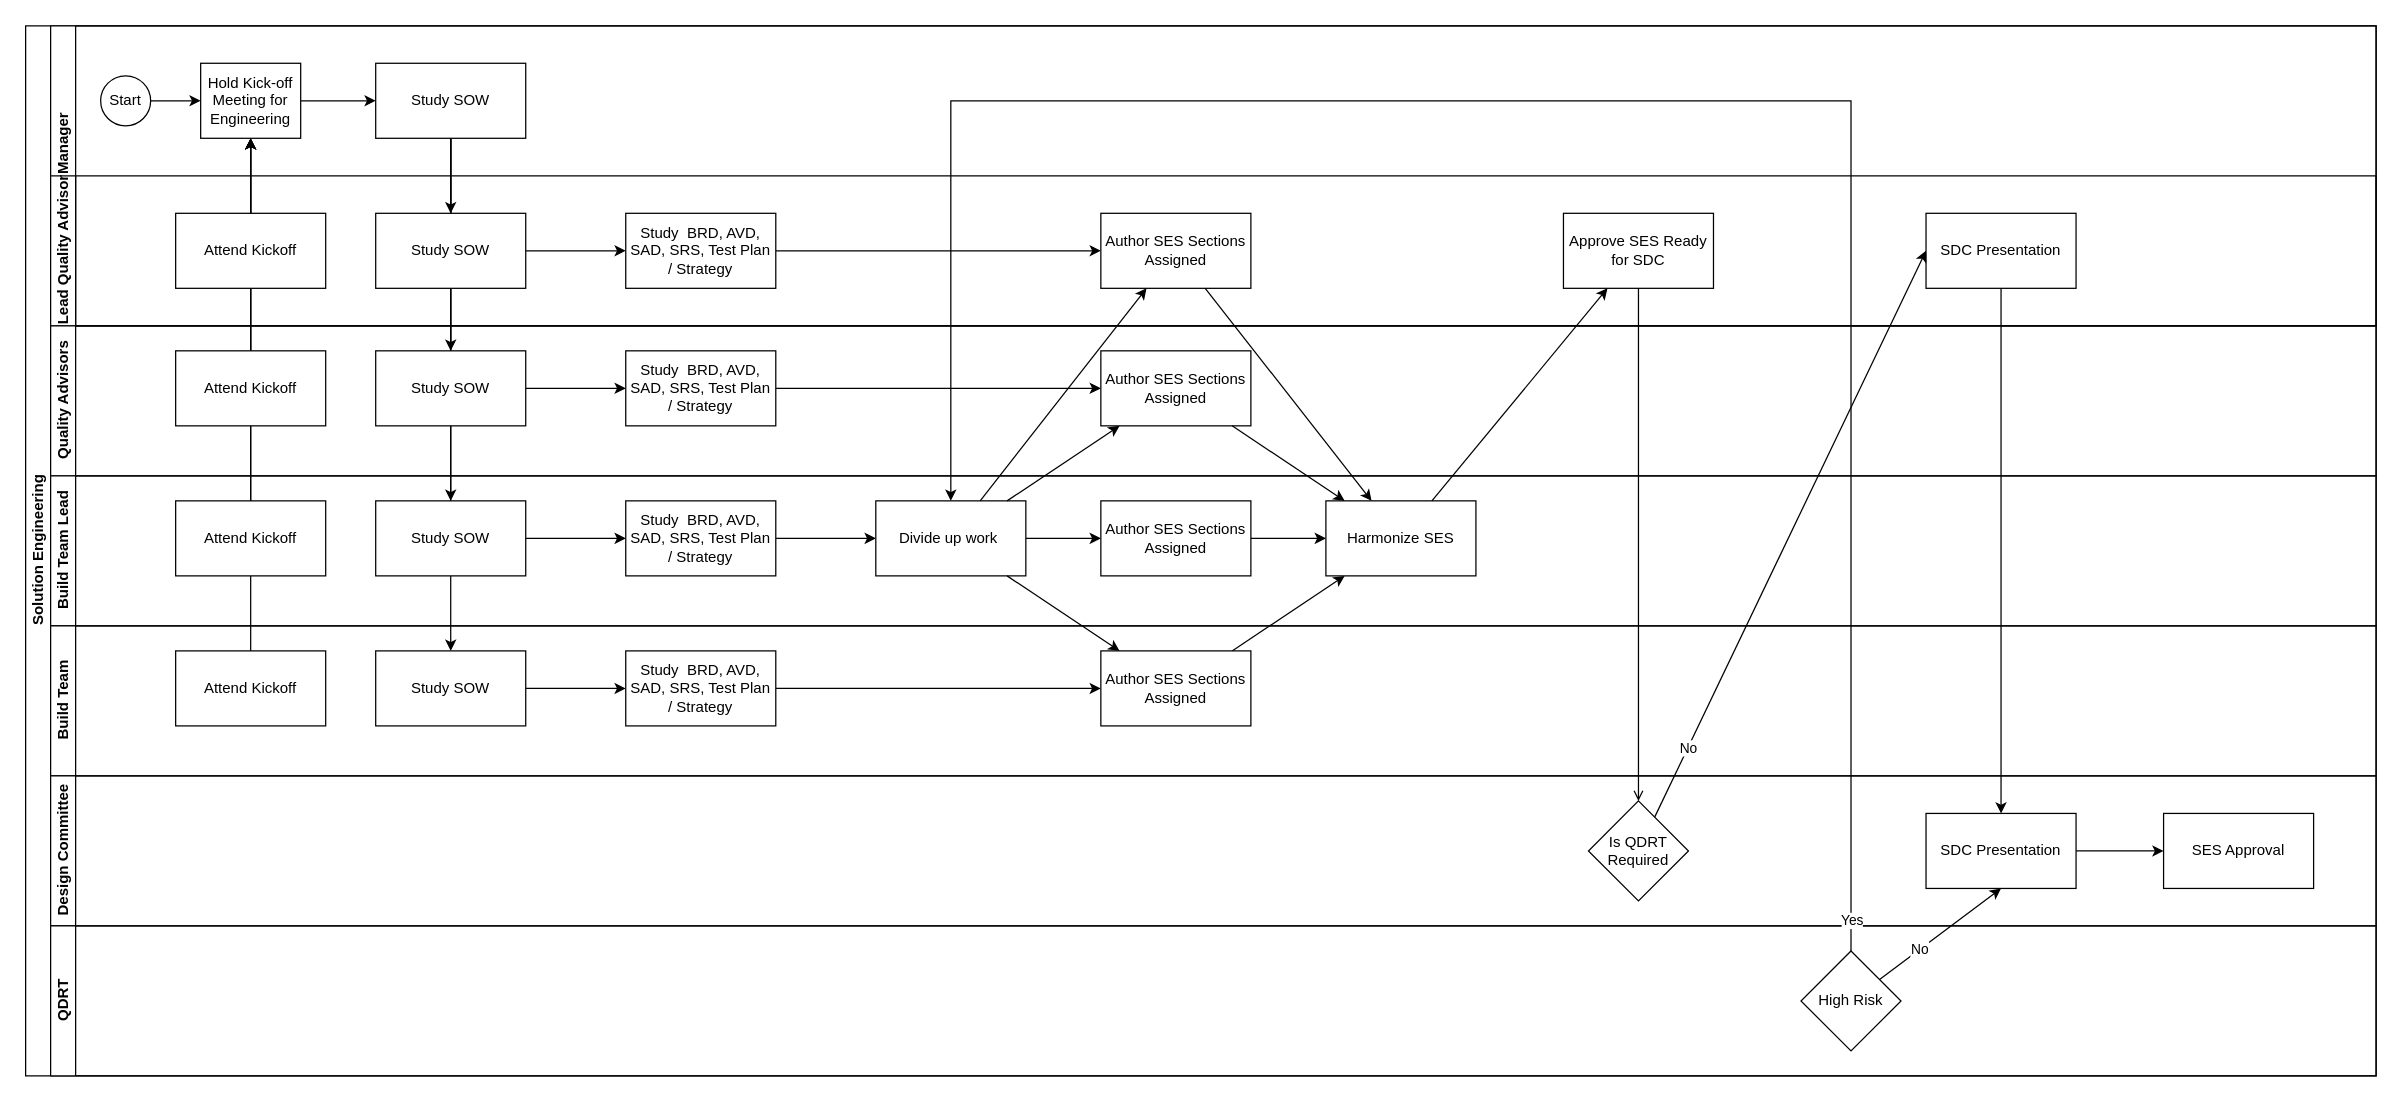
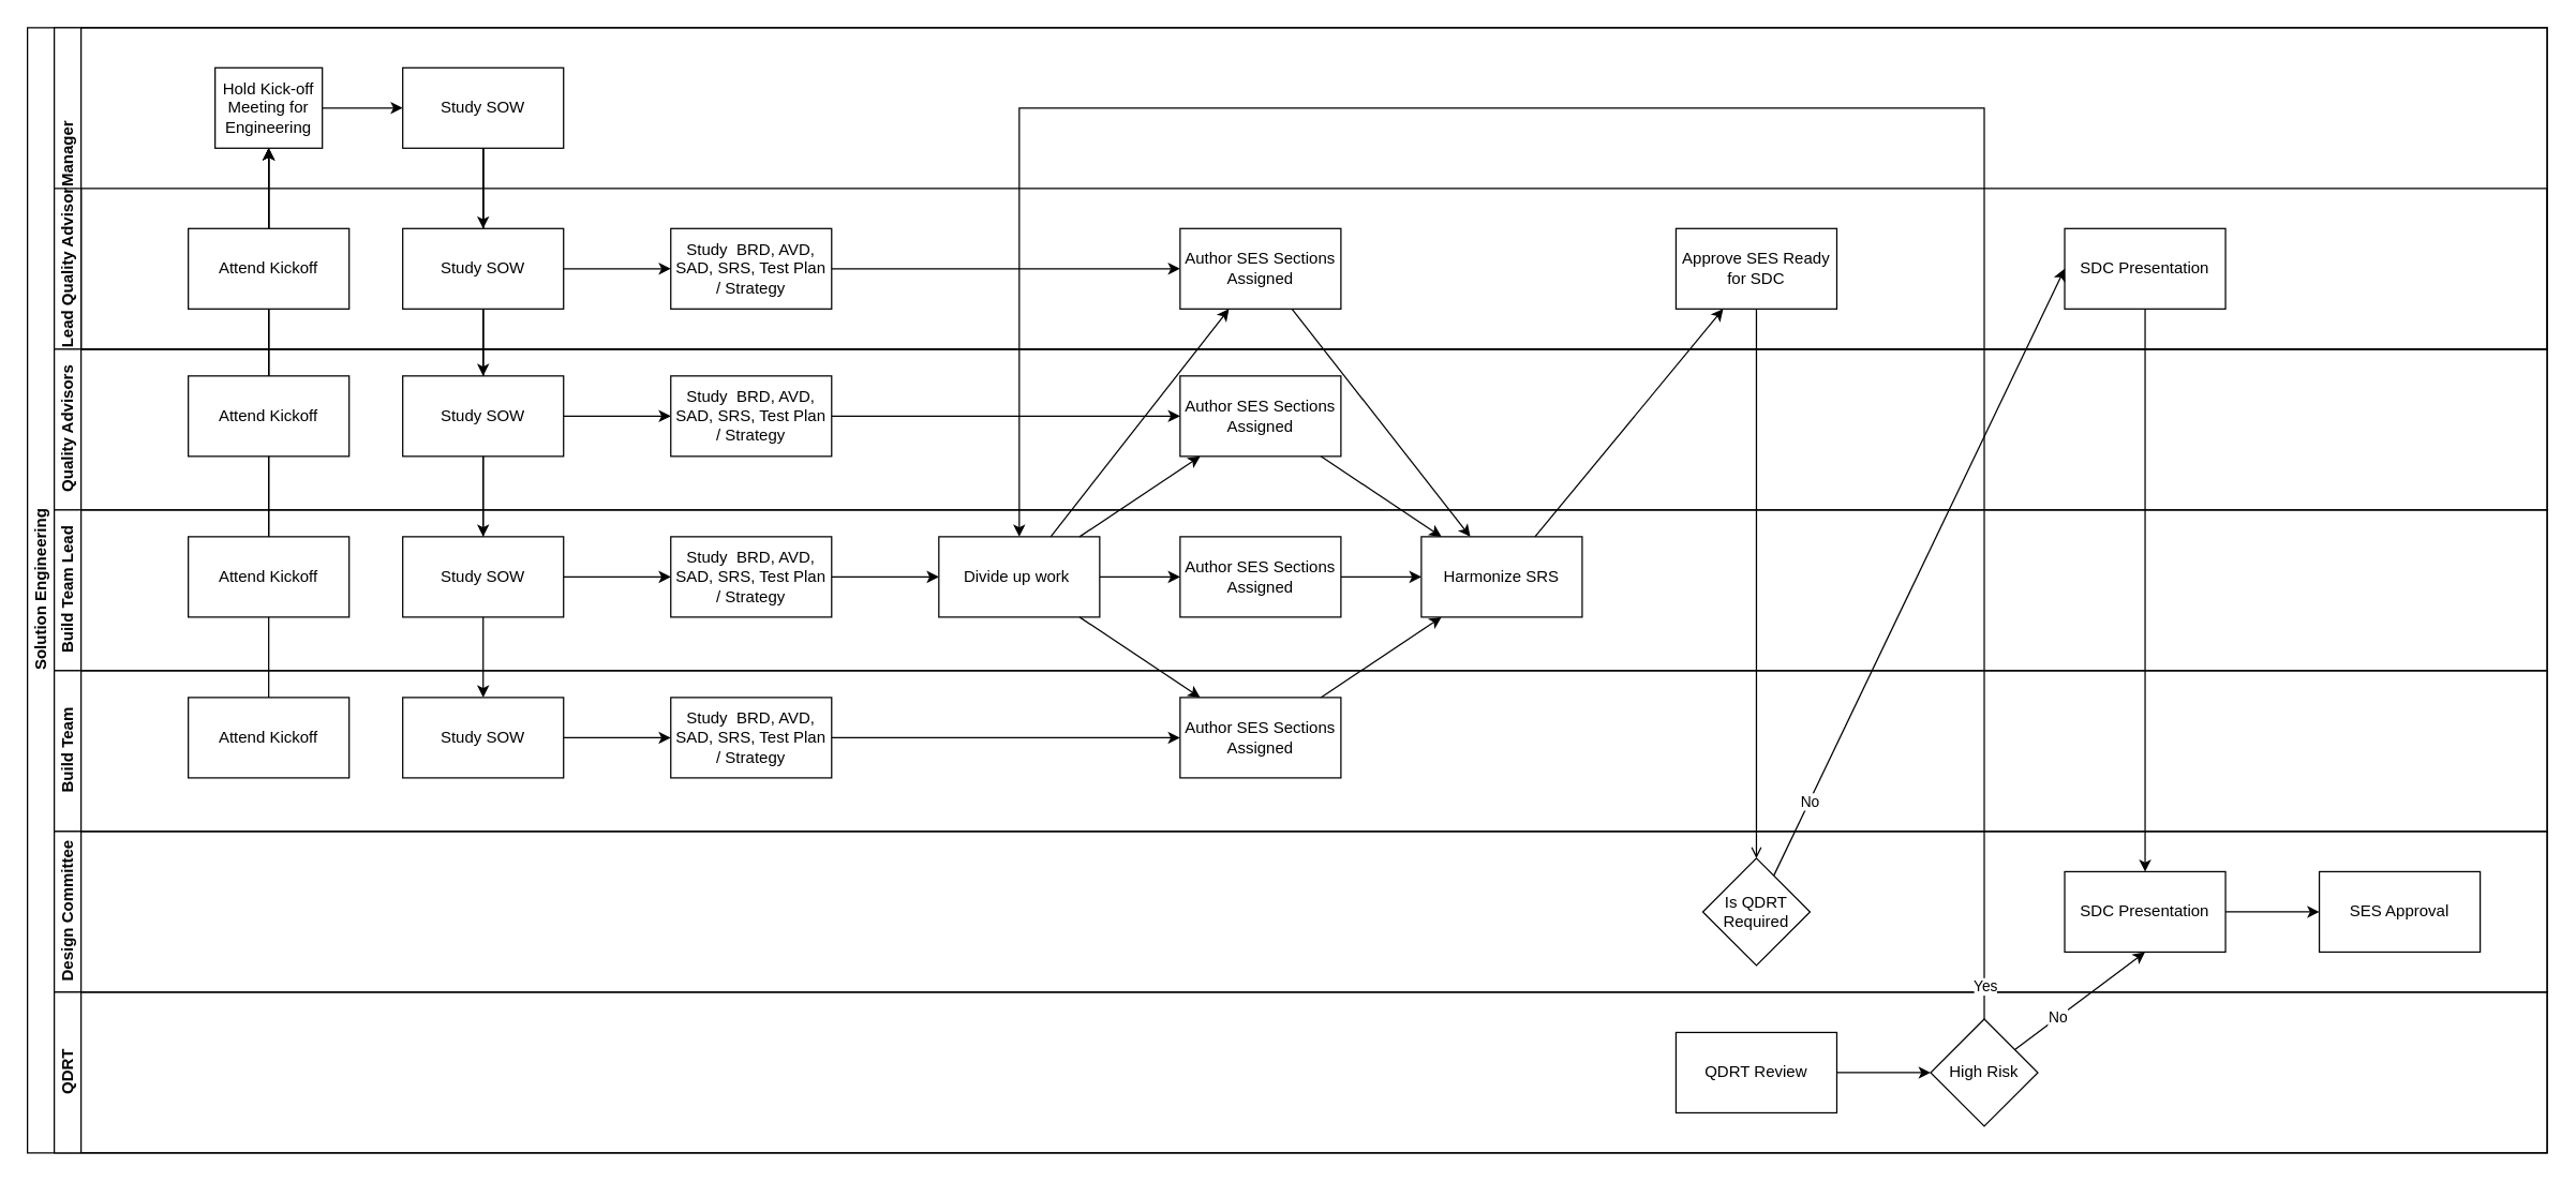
  <mxCell id="0" />
  <mxCell id="1" parent="0" />
  <mxCell id="2" value="Solution Engineering" style="swimlane;html=1;childLayout=stackLayout;resizeParent=1;resizeParentMax=0;horizontal=0;startSize=20;horizontalStack=0;" parent="1" vertex="1"><mxGeometry x="20" y="20" width="1880" height="840" as="geometry" /></mxCell>
  <mxCell id="3" style="edgeStyle=none;rounded=0;orthogonalLoop=1;jettySize=auto;html=1;" edge="1" parent="2" source="51" target="43"><mxGeometry relative="1" as="geometry" /></mxCell>
  <mxCell id="4" style="edgeStyle=none;rounded=0;orthogonalLoop=1;jettySize=auto;html=1;entryX=0.5;entryY=0;entryDx=0;entryDy=0;" edge="1" parent="2" source="16" target="29"><mxGeometry relative="1" as="geometry" /></mxCell>
  <mxCell id="5" style="edgeStyle=none;rounded=0;orthogonalLoop=1;jettySize=auto;html=1;" edge="1" parent="2" source="16" target="47"><mxGeometry relative="1" as="geometry" /></mxCell>
  <mxCell id="6" style="edgeStyle=none;rounded=0;orthogonalLoop=1;jettySize=auto;html=1;" edge="1" parent="2" source="16" target="36"><mxGeometry relative="1" as="geometry" /></mxCell>
  <mxCell id="7" style="edgeStyle=orthogonalEdgeStyle;rounded=0;orthogonalLoop=1;jettySize=auto;html=1;" edge="1" parent="2" source="32" target="14"><mxGeometry relative="1" as="geometry" /></mxCell>
  <mxCell id="8" style="edgeStyle=orthogonalEdgeStyle;rounded=0;orthogonalLoop=1;jettySize=auto;html=1;" edge="1" parent="2" source="39" target="14"><mxGeometry relative="1" as="geometry" /></mxCell>
  <mxCell id="9" style="edgeStyle=orthogonalEdgeStyle;rounded=0;orthogonalLoop=1;jettySize=auto;html=1;" edge="1" parent="2" source="50" target="14"><mxGeometry relative="1" as="geometry" /></mxCell>
  <mxCell id="10" value="Delivery Manager" style="swimlane;html=1;startSize=20;horizontal=0;" parent="2" vertex="1"><mxGeometry x="20" width="1860" height="240" as="geometry" /></mxCell>
- <mxCell id="11" value="" style="edgeStyle=orthogonalEdgeStyle;rounded=0;orthogonalLoop=1;jettySize=auto;html=1;" parent="10" source="12" target="14" edge="1"><mxGeometry relative="1" as="geometry" /></mxCell>
- <mxCell id="12" value="Start" style="ellipse;whiteSpace=wrap;html=1;" parent="10" vertex="1"><mxGeometry x="40" y="40" width="40" height="40" as="geometry" /></mxCell>
  <mxCell id="13" style="edgeStyle=orthogonalEdgeStyle;rounded=0;orthogonalLoop=1;jettySize=auto;html=1;entryX=0;entryY=0.5;entryDx=0;entryDy=0;" edge="1" parent="10" source="14" target="16"><mxGeometry relative="1" as="geometry" /></mxCell>
  <mxCell id="14" value="Hold Kick-off Meeting for Engineering" style="rounded=0;whiteSpace=wrap;html=1;fontFamily=Helvetica;fontSize=12;fontColor=#000000;align=center;" parent="10" vertex="1"><mxGeometry x="120" y="30" width="80" height="60" as="geometry" /></mxCell>
  <mxCell id="15" style="edgeStyle=none;rounded=0;orthogonalLoop=1;jettySize=auto;html=1;" edge="1" parent="10" source="16" target="19"><mxGeometry relative="1" as="geometry" /></mxCell>
  <mxCell id="16" value="Study SOW" style="rounded=0;whiteSpace=wrap;html=1;" parent="10" vertex="1"><mxGeometry x="260" y="30" width="120" height="60" as="geometry" /></mxCell>
  <mxCell id="17" value="Lead Quality Advisor" style="swimlane;html=1;startSize=20;horizontal=0;" parent="10" vertex="1"><mxGeometry y="120" width="1860" height="120" as="geometry" /></mxCell>
  <mxCell id="18" style="edgeStyle=orthogonalEdgeStyle;rounded=0;orthogonalLoop=1;jettySize=auto;html=1;" edge="1" parent="17" source="19" target="21"><mxGeometry relative="1" as="geometry" /></mxCell>
  <mxCell id="19" value="Study SOW" style="rounded=0;whiteSpace=wrap;html=1;" vertex="1" parent="17"><mxGeometry x="260" y="30" width="120" height="60" as="geometry" /></mxCell>
  <mxCell id="20" style="edgeStyle=elbowEdgeStyle;rounded=0;orthogonalLoop=1;jettySize=auto;elbow=vertical;html=1;" edge="1" parent="17" source="21" target="23"><mxGeometry relative="1" as="geometry" /></mxCell>
  <mxCell id="21" value="Study &amp;nbsp;BRD, AVD, SAD, SRS, Test Plan / Strategy" style="rounded=0;whiteSpace=wrap;html=1;" vertex="1" parent="17"><mxGeometry x="460" y="30" width="120" height="60" as="geometry" /></mxCell>
  <mxCell id="22" value="Attend Kickoff" style="rounded=0;whiteSpace=wrap;html=1;" vertex="1" parent="17"><mxGeometry x="100" y="30" width="120" height="60" as="geometry" /></mxCell>
  <mxCell id="23" value="Author SES Sections Assigned" style="rounded=0;whiteSpace=wrap;html=1;" vertex="1" parent="17"><mxGeometry x="840" y="30" width="120" height="60" as="geometry" /></mxCell>
  <mxCell id="24" value="Approve SES Ready for SDC" style="rounded=0;whiteSpace=wrap;html=1;" vertex="1" parent="17"><mxGeometry x="1210" y="30" width="120" height="60" as="geometry" /></mxCell>
  <mxCell id="25" value="SDC Presentation" style="rounded=0;whiteSpace=wrap;html=1;" vertex="1" parent="17"><mxGeometry x="1500" y="30" width="120" height="60" as="geometry" /></mxCell>
  <mxCell id="26" style="edgeStyle=orthogonalEdgeStyle;rounded=0;orthogonalLoop=1;jettySize=auto;html=1;" edge="1" parent="10" source="22" target="14"><mxGeometry relative="1" as="geometry" /></mxCell>
  <mxCell id="27" value="Quality Advisors" style="swimlane;html=1;startSize=20;horizontal=0;" parent="2" vertex="1"><mxGeometry x="20" y="240" width="1860" height="120" as="geometry" /></mxCell>
  <mxCell id="28" style="edgeStyle=orthogonalEdgeStyle;rounded=0;orthogonalLoop=1;jettySize=auto;html=1;" edge="1" parent="27" source="29" target="31"><mxGeometry relative="1" as="geometry" /></mxCell>
  <mxCell id="29" value="Study SOW" style="rounded=0;whiteSpace=wrap;html=1;" vertex="1" parent="27"><mxGeometry x="260" y="20" width="120" height="60" as="geometry" /></mxCell>
  <mxCell id="30" style="edgeStyle=orthogonalEdgeStyle;rounded=0;orthogonalLoop=1;jettySize=auto;html=1;entryX=0;entryY=0.5;entryDx=0;entryDy=0;" edge="1" parent="27" source="31" target="33"><mxGeometry relative="1" as="geometry" /></mxCell>
  <mxCell id="31" value="Study &amp;nbsp;BRD, AVD, SAD, SRS, Test Plan / Strategy" style="rounded=0;whiteSpace=wrap;html=1;" vertex="1" parent="27"><mxGeometry x="460" y="20" width="120" height="60" as="geometry" /></mxCell>
  <mxCell id="32" value="Attend Kickoff" style="rounded=0;whiteSpace=wrap;html=1;" vertex="1" parent="27"><mxGeometry x="100" y="20" width="120" height="60" as="geometry" /></mxCell>
  <mxCell id="33" value="Author SES Sections Assigned" style="rounded=0;whiteSpace=wrap;html=1;" vertex="1" parent="27"><mxGeometry x="840" y="20" width="120" height="60" as="geometry" /></mxCell>
  <mxCell id="34" value="Build Team Lead" style="swimlane;html=1;startSize=20;horizontal=0;" parent="2" vertex="1"><mxGeometry x="20" y="360" width="1860" height="120" as="geometry" /></mxCell>
  <mxCell id="35" style="edgeStyle=orthogonalEdgeStyle;rounded=0;orthogonalLoop=1;jettySize=auto;html=1;" edge="1" parent="34" source="36" target="38"><mxGeometry relative="1" as="geometry" /></mxCell>
  <mxCell id="36" value="Study SOW" style="rounded=0;whiteSpace=wrap;html=1;" vertex="1" parent="34"><mxGeometry x="260" y="20" width="120" height="60" as="geometry" /></mxCell>
  <mxCell id="37" style="edgeStyle=orthogonalEdgeStyle;rounded=0;orthogonalLoop=1;jettySize=auto;html=1;" edge="1" parent="34" source="38" target="41"><mxGeometry relative="1" as="geometry" /></mxCell>
  <mxCell id="38" value="Study &amp;nbsp;BRD, AVD, SAD, SRS, Test Plan / Strategy" style="rounded=0;whiteSpace=wrap;html=1;" vertex="1" parent="34"><mxGeometry x="460" y="20" width="120" height="60" as="geometry" /></mxCell>
  <mxCell id="39" value="Attend Kickoff" style="rounded=0;whiteSpace=wrap;html=1;" vertex="1" parent="34"><mxGeometry x="100" y="20" width="120" height="60" as="geometry" /></mxCell>
  <mxCell id="40" style="edgeStyle=orthogonalEdgeStyle;rounded=0;orthogonalLoop=1;jettySize=auto;html=1;" edge="1" parent="34" source="41" target="42"><mxGeometry relative="1" as="geometry" /></mxCell>
  <mxCell id="41" value="Divide up work&amp;nbsp;" style="rounded=0;whiteSpace=wrap;html=1;" vertex="1" parent="34"><mxGeometry x="660" y="20" width="120" height="60" as="geometry" /></mxCell>
  <mxCell id="42" value="Author SES Sections Assigned" style="rounded=0;whiteSpace=wrap;html=1;" vertex="1" parent="34"><mxGeometry x="840" y="20" width="120" height="60" as="geometry" /></mxCell>
- <mxCell id="43" value="Harmonize SES" style="rounded=0;whiteSpace=wrap;html=1;" vertex="1" parent="34"><mxGeometry x="1020" y="20" width="120" height="60" as="geometry" /></mxCell>
+ <mxCell id="43" value="Harmonize SRS" style="rounded=0;whiteSpace=wrap;html=1;" vertex="1" parent="34"><mxGeometry x="1020" y="20" width="120" height="60" as="geometry" /></mxCell>
  <mxCell id="44" style="edgeStyle=none;rounded=0;orthogonalLoop=1;jettySize=auto;html=1;" edge="1" parent="34" source="42" target="43"><mxGeometry relative="1" as="geometry" /></mxCell>
  <mxCell id="45" value="Build Team" style="swimlane;html=1;startSize=20;horizontal=0;" parent="2" vertex="1"><mxGeometry x="20" y="480" width="1860" height="120" as="geometry" /></mxCell>
  <mxCell id="46" style="edgeStyle=orthogonalEdgeStyle;rounded=0;orthogonalLoop=1;jettySize=auto;html=1;" edge="1" parent="45" source="47" target="49"><mxGeometry relative="1" as="geometry" /></mxCell>
  <mxCell id="47" value="Study SOW" style="rounded=0;whiteSpace=wrap;html=1;" vertex="1" parent="45"><mxGeometry x="260" y="20" width="120" height="60" as="geometry" /></mxCell>
  <mxCell id="48" style="edgeStyle=orthogonalEdgeStyle;rounded=0;orthogonalLoop=1;jettySize=auto;html=1;" edge="1" parent="45" source="49" target="51"><mxGeometry relative="1" as="geometry" /></mxCell>
  <mxCell id="49" value="Study &amp;nbsp;BRD, AVD, SAD, SRS, Test Plan / Strategy" style="rounded=0;whiteSpace=wrap;html=1;" vertex="1" parent="45"><mxGeometry x="460" y="20" width="120" height="60" as="geometry" /></mxCell>
  <mxCell id="50" value="Attend Kickoff" style="rounded=0;whiteSpace=wrap;html=1;" vertex="1" parent="45"><mxGeometry x="100" y="20" width="120" height="60" as="geometry" /></mxCell>
  <mxCell id="51" value="Author SES Sections Assigned" style="rounded=0;whiteSpace=wrap;html=1;" vertex="1" parent="45"><mxGeometry x="840" y="20" width="120" height="60" as="geometry" /></mxCell>
  <mxCell id="52" style="rounded=0;orthogonalLoop=1;jettySize=auto;html=1;" edge="1" parent="2" source="41" target="33"><mxGeometry relative="1" as="geometry"><mxPoint x="789.091" y="210" as="sourcePoint" /></mxGeometry></mxCell>
  <mxCell id="53" style="edgeStyle=none;rounded=0;orthogonalLoop=1;jettySize=auto;html=1;" edge="1" parent="2" source="41" target="51"><mxGeometry relative="1" as="geometry" /></mxCell>
  <mxCell id="54" style="edgeStyle=none;rounded=0;orthogonalLoop=1;jettySize=auto;html=1;" edge="1" parent="2" source="33" target="43"><mxGeometry relative="1" as="geometry" /></mxCell>
  <mxCell id="55" style="edgeStyle=none;rounded=0;orthogonalLoop=1;jettySize=auto;html=1;" edge="1" parent="2" source="23" target="43"><mxGeometry relative="1" as="geometry" /></mxCell>
  <mxCell id="56" style="edgeStyle=none;rounded=0;orthogonalLoop=1;jettySize=auto;html=1;" edge="1" parent="2" source="43" target="24"><mxGeometry relative="1" as="geometry" /></mxCell>
  <mxCell id="57" value="Design Committee" style="swimlane;html=1;startSize=20;horizontal=0;" vertex="1" parent="2"><mxGeometry x="20" y="600" width="1860" height="120" as="geometry" /></mxCell>
  <mxCell id="58" value="Is QDRT Required" style="rhombus;whiteSpace=wrap;html=1;" vertex="1" parent="57"><mxGeometry x="1230" y="20" width="80" height="80" as="geometry" /></mxCell>
  <mxCell id="59" style="edgeStyle=none;rounded=0;orthogonalLoop=1;jettySize=auto;html=1;elbow=vertical;" edge="1" parent="57" source="60" target="61"><mxGeometry relative="1" as="geometry" /></mxCell>
  <mxCell id="60" value="SDC Presentation" style="rounded=0;whiteSpace=wrap;html=1;" vertex="1" parent="57"><mxGeometry x="1500" y="30" width="120" height="60" as="geometry" /></mxCell>
  <mxCell id="61" value="SES Approval" style="rounded=0;whiteSpace=wrap;html=1;" vertex="1" parent="57"><mxGeometry x="1690" y="30" width="120" height="60" as="geometry" /></mxCell>
  <mxCell id="62" value="QDRT" style="swimlane;html=1;startSize=20;horizontal=0;" vertex="1" parent="2"><mxGeometry x="20" y="720" width="1860" height="120" as="geometry" /></mxCell>
+ <mxCell id="63" value="QDRT Review" style="rounded=0;whiteSpace=wrap;html=1;" vertex="1" parent="62"><mxGeometry x="1210" y="30" width="120" height="60" as="geometry" /></mxCell>
  <mxCell id="64" value="High Risk" style="rhombus;whiteSpace=wrap;html=1;" vertex="1" parent="62"><mxGeometry x="1400" y="20" width="80" height="80" as="geometry" /></mxCell>
+ <mxCell id="65" style="edgeStyle=none;rounded=0;orthogonalLoop=1;jettySize=auto;html=1;" edge="1" parent="62" source="63" target="64"><mxGeometry relative="1" as="geometry" /></mxCell>
  <mxCell id="66" style="edgeStyle=none;rounded=0;orthogonalLoop=1;jettySize=auto;html=1;endArrow=open;" edge="1" parent="2" source="24" target="58"><mxGeometry relative="1" as="geometry" /></mxCell>
  <mxCell id="67" style="edgeStyle=elbowEdgeStyle;rounded=0;orthogonalLoop=1;jettySize=auto;html=1;elbow=vertical;" edge="1" parent="2" source="64" target="41"><mxGeometry relative="1" as="geometry"><Array as="points"><mxPoint x="1130" y="60" /></Array></mxGeometry></mxCell>
  <mxCell id="68" value="Yes" style="edgeLabel;html=1;align=center;verticalAlign=middle;resizable=0;points=[];" vertex="1" connectable="0" parent="67"><mxGeometry x="-0.74" y="-3" relative="1" as="geometry"><mxPoint x="-3" y="199" as="offset" /></mxGeometry></mxCell>
  <mxCell id="69" style="rounded=0;orthogonalLoop=1;jettySize=auto;html=1;" edge="1" parent="2" source="41" target="23"><mxGeometry relative="1" as="geometry"><mxPoint x="800" y="180" as="sourcePoint" /></mxGeometry></mxCell>
  <mxCell id="70" style="rounded=0;orthogonalLoop=1;jettySize=auto;elbow=vertical;html=1;entryX=0.5;entryY=1;entryDx=0;entryDy=0;" edge="1" parent="2" source="64" target="60"><mxGeometry relative="1" as="geometry" /></mxCell>
  <mxCell id="71" value="No" style="edgeLabel;html=1;align=center;verticalAlign=middle;resizable=0;points=[];" vertex="1" connectable="0" parent="70"><mxGeometry x="-0.341" relative="1" as="geometry"><mxPoint as="offset" /></mxGeometry></mxCell>
  <mxCell id="72" style="edgeStyle=none;rounded=0;orthogonalLoop=1;jettySize=auto;html=1;elbow=vertical;entryX=0;entryY=0.5;entryDx=0;entryDy=0;" edge="1" parent="2" source="58" target="25"><mxGeometry relative="1" as="geometry" /></mxCell>
  <mxCell id="73" value="No" style="edgeLabel;html=1;align=center;verticalAlign=middle;resizable=0;points=[];" vertex="1" connectable="0" parent="72"><mxGeometry x="-0.758" relative="1" as="geometry"><mxPoint as="offset" /></mxGeometry></mxCell>
  <mxCell id="74" style="edgeStyle=none;rounded=0;orthogonalLoop=1;jettySize=auto;html=1;exitX=0.5;exitY=1;exitDx=0;exitDy=0;elbow=vertical;" edge="1" parent="2" source="25" target="60"><mxGeometry relative="1" as="geometry" /></mxCell>
